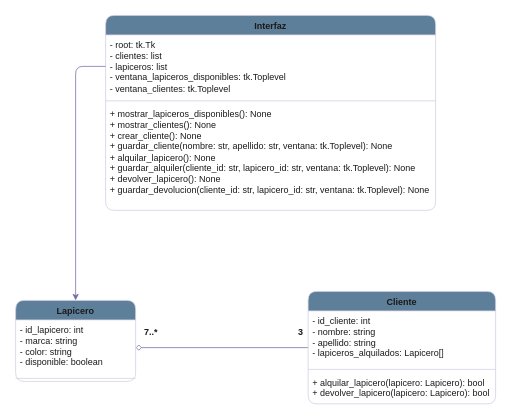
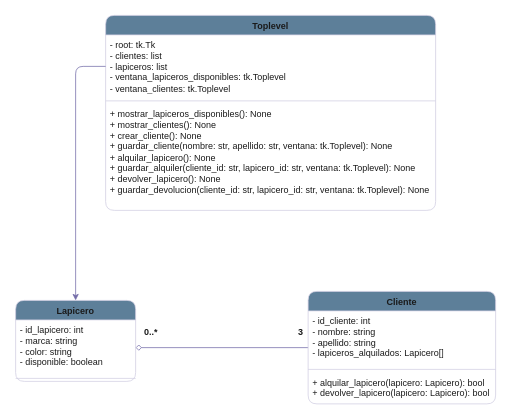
  <mxCell id="0" />
  <mxCell id="1" parent="0" />
  <mxCell id="2" style="edgeStyle=orthogonalEdgeStyle;rounded=1;orthogonalLoop=1;jettySize=auto;html=1;entryX=1;entryY=0.5;entryDx=0;entryDy=0;endArrow=diamond;endFill=0;strokeWidth=1;endSize=6;labelBackgroundColor=none;strokeColor=#736CA8;fontColor=default;" parent="1" source="3" target="8" edge="1"><mxGeometry relative="1" as="geometry" /></mxCell>
  <mxCell id="3" value="Cliente" style="swimlane;fontStyle=1;align=center;verticalAlign=top;childLayout=stackLayout;horizontal=1;startSize=26;horizontalStack=0;resizeParent=1;resizeParentMax=0;resizeLast=0;collapsible=1;marginBottom=0;whiteSpace=wrap;fillColor=#5D7F99;labelBackgroundColor=none;strokeColor=#D0CEE2;fontColor=#1A1A1A;rounded=1;" parent="1" vertex="1"><mxGeometry x="410" y="388" width="250" height="150" as="geometry"><mxRectangle x="200" y="100" width="60" height="30" as="alternateBounds" /></mxGeometry></mxCell>
  <mxCell id="4" value="- id_cliente: int&#10;- nombre: string&#10;- apellido: string&#10;- lapiceros_alquilados: Lapicero[]" style="text;strokeColor=none;fillColor=none;align=left;verticalAlign=top;spacingLeft=4;spacingRight=4;overflow=hidden;rotatable=0;points=[[0,0.5],[1,0.5]];portConstraint=eastwest;whiteSpace=wrap;labelBackgroundColor=none;fontColor=#1A1A1A;rounded=1;" parent="3" vertex="1"><mxGeometry y="26" width="250" height="74" as="geometry" /></mxCell>
  <mxCell id="5" value="" style="line;strokeWidth=1;fillColor=none;align=left;verticalAlign=middle;spacingTop=-1;spacingLeft=3;spacingRight=3;rotatable=0;labelPosition=right;points=[];portConstraint=eastwest;strokeColor=#D0CEE2;labelBackgroundColor=none;fontColor=#1A1A1A;rounded=1;" parent="3" vertex="1"><mxGeometry y="100" width="250" height="8" as="geometry" /></mxCell>
  <mxCell id="6" value="+ alquilar_lapicero(lapicero: Lapicero): bool&#10;+ devolver_lapicero(lapicero: Lapicero): bool" style="text;strokeColor=none;fillColor=none;align=left;verticalAlign=top;spacingLeft=4;spacingRight=4;overflow=hidden;rotatable=0;points=[[0,0.5],[1,0.5]];portConstraint=eastwest;whiteSpace=wrap;labelBackgroundColor=none;fontColor=#1A1A1A;rounded=1;" parent="3" vertex="1"><mxGeometry y="108" width="250" height="42" as="geometry" /></mxCell>
  <mxCell id="7" value="Lapicero" style="swimlane;fontStyle=1;align=center;verticalAlign=top;childLayout=stackLayout;horizontal=1;startSize=26;horizontalStack=0;resizeParent=1;resizeParentMax=0;resizeLast=0;collapsible=1;marginBottom=0;whiteSpace=wrap;html=1;labelBackgroundColor=none;fillColor=#5D7F99;strokeColor=#D0CEE2;fontColor=#1A1A1A;rounded=1;" parent="1" vertex="1"><mxGeometry x="20" y="400" width="160" height="108" as="geometry" /></mxCell>
  <mxCell id="8" value="- id_lapicero: int&#10;- marca: string&#10;- color: string&#10;- disponible: boolean" style="text;strokeColor=none;fillColor=none;align=left;verticalAlign=top;spacingLeft=4;spacingRight=4;overflow=hidden;rotatable=0;points=[[0,0.5],[1,0.5]];portConstraint=eastwest;whiteSpace=wrap;labelBackgroundColor=none;fontColor=#1A1A1A;rounded=1;" parent="7" vertex="1"><mxGeometry y="26" width="160" height="74" as="geometry" /></mxCell>
  <mxCell id="9" value="" style="line;strokeWidth=1;fillColor=none;align=left;verticalAlign=middle;spacingTop=-1;spacingLeft=3;spacingRight=3;rotatable=0;labelPosition=right;points=[];portConstraint=eastwest;strokeColor=#D0CEE2;labelBackgroundColor=none;fontColor=#1A1A1A;rounded=1;" parent="7" vertex="1"><mxGeometry y="100" width="160" height="8" as="geometry" /></mxCell>
- <mxCell id="10" value="Interfaz" style="swimlane;fontStyle=1;align=center;verticalAlign=top;childLayout=stackLayout;horizontal=1;startSize=26;horizontalStack=0;resizeParent=1;resizeParentMax=0;resizeLast=0;collapsible=1;marginBottom=0;whiteSpace=wrap;labelBackgroundColor=none;fillColor=#5D7F99;strokeColor=#D0CEE2;fontColor=#1A1A1A;rounded=1;" parent="1" vertex="1"><mxGeometry x="140" y="20" width="440" height="260" as="geometry" /></mxCell>
+ <mxCell id="10" value="Toplevel" style="swimlane;fontStyle=1;align=center;verticalAlign=top;childLayout=stackLayout;horizontal=1;startSize=26;horizontalStack=0;resizeParent=1;resizeParentMax=0;resizeLast=0;collapsible=1;marginBottom=0;whiteSpace=wrap;labelBackgroundColor=none;fillColor=#5D7F99;strokeColor=#D0CEE2;fontColor=#1A1A1A;rounded=1;" parent="1" vertex="1"><mxGeometry x="140" y="20" width="440" height="260" as="geometry" /></mxCell>
  <mxCell id="11" value="- root: tk.Tk&#10;- clientes: list&#10;- lapiceros: list&#10;- ventana_lapiceros_disponibles: tk.Toplevel&#10;- ventana_clientes: tk.Toplevel" style="text;strokeColor=none;fillColor=none;align=left;verticalAlign=top;spacingLeft=4;spacingRight=4;overflow=hidden;rotatable=0;points=[[0,0.5],[1,0.5]];portConstraint=eastwest;whiteSpace=wrap;labelBackgroundColor=none;fontColor=#1A1A1A;rounded=1;" parent="10" vertex="1"><mxGeometry y="26" width="440" height="84" as="geometry" /></mxCell>
  <mxCell id="12" value="" style="line;strokeWidth=1;fillColor=none;align=left;verticalAlign=middle;spacingTop=-1;spacingLeft=3;spacingRight=3;rotatable=0;labelPosition=right;points=[];portConstraint=eastwest;strokeColor=#D0CEE2;labelBackgroundColor=none;fontColor=#1A1A1A;rounded=1;" parent="10" vertex="1"><mxGeometry y="110" width="440" height="8" as="geometry" /></mxCell>
  <mxCell id="13" value="+ mostrar_lapiceros_disponibles(): None&#10;+ mostrar_clientes(): None&#10;+ crear_cliente(): None&#10;+ guardar_cliente(nombre: str, apellido: str, ventana: tk.Toplevel): None&#10;+ alquilar_lapicero(): None&#10;+ guardar_alquiler(cliente_id: str, lapicero_id: str, ventana: tk.Toplevel): None&#10;+ devolver_lapicero(): None&#10;+ guardar_devolucion(cliente_id: str, lapicero_id: str, ventana: tk.Toplevel): None" style="text;strokeColor=none;fillColor=none;align=left;verticalAlign=top;spacingLeft=4;spacingRight=4;overflow=hidden;rotatable=0;points=[[0,0.5],[1,0.5]];portConstraint=eastwest;whiteSpace=wrap;labelBackgroundColor=none;fontColor=#1A1A1A;rounded=1;" parent="10" vertex="1"><mxGeometry y="118" width="440" height="142" as="geometry" /></mxCell>
  <mxCell id="14" style="edgeStyle=orthogonalEdgeStyle;rounded=1;orthogonalLoop=1;jettySize=auto;html=1;exitX=0;exitY=0.5;exitDx=0;exitDy=0;entryX=0.5;entryY=0;entryDx=0;entryDy=0;labelBackgroundColor=none;strokeColor=#736CA8;fontColor=default;" parent="1" source="11" target="7" edge="1"><mxGeometry relative="1" as="geometry" /></mxCell>
  <mxCell id="15" value="3" style="text;align=center;fontStyle=1;verticalAlign=middle;spacingLeft=3;spacingRight=3;strokeColor=none;rotatable=0;points=[[0,0.5],[1,0.5]];portConstraint=eastwest;html=1;labelBackgroundColor=none;fontColor=#1A1A1A;rounded=1;" parent="1" vertex="1"><mxGeometry x="360" y="430" width="80" height="26" as="geometry" /></mxCell>
- <mxCell id="16" value="7..*" style="text;align=center;fontStyle=1;verticalAlign=middle;spacingLeft=3;spacingRight=3;strokeColor=none;rotatable=0;points=[[0,0.5],[1,0.5]];portConstraint=eastwest;html=1;labelBackgroundColor=none;fontColor=#1A1A1A;rounded=1;" parent="1" vertex="1"><mxGeometry x="160" y="430" width="80" height="26" as="geometry" /></mxCell>
+ <mxCell id="16" value="0..*" style="text;align=center;fontStyle=1;verticalAlign=middle;spacingLeft=3;spacingRight=3;strokeColor=none;rotatable=0;points=[[0,0.5],[1,0.5]];portConstraint=eastwest;html=1;labelBackgroundColor=none;fontColor=#1A1A1A;rounded=1;" parent="1" vertex="1"><mxGeometry x="160" y="430" width="80" height="26" as="geometry" /></mxCell>
